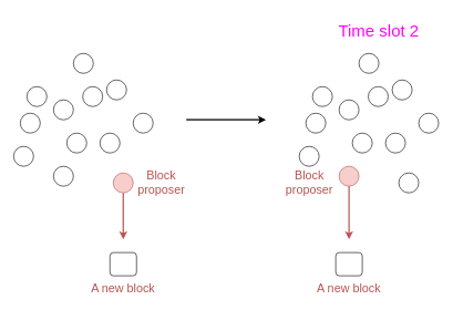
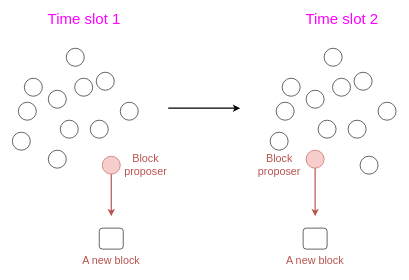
  <mxCell id="0" />
  <mxCell id="1" parent="0" />
  <mxCell id="2" value="" style="ellipse;whiteSpace=wrap;html=1;aspect=fixed;" parent="1" vertex="1"><mxGeometry x="40" y="130" width="30" height="30" as="geometry" /></mxCell>
  <mxCell id="3" value="" style="ellipse;whiteSpace=wrap;html=1;aspect=fixed;" parent="1" vertex="1"><mxGeometry x="30" y="170" width="30" height="30" as="geometry" /></mxCell>
  <mxCell id="4" value="" style="ellipse;whiteSpace=wrap;html=1;aspect=fixed;" parent="1" vertex="1"><mxGeometry x="100" y="200" width="30" height="30" as="geometry" /></mxCell>
  <mxCell id="5" value="" style="ellipse;whiteSpace=wrap;html=1;aspect=fixed;" parent="1" vertex="1"><mxGeometry x="124" y="130" width="30" height="30" as="geometry" /></mxCell>
  <mxCell id="6" value="" style="ellipse;whiteSpace=wrap;html=1;aspect=fixed;" parent="1" vertex="1"><mxGeometry x="80" y="150" width="30" height="30" as="geometry" /></mxCell>
  <mxCell id="7" value="" style="ellipse;whiteSpace=wrap;html=1;aspect=fixed;" parent="1" vertex="1"><mxGeometry x="110" y="80" width="30" height="30" as="geometry" /></mxCell>
  <mxCell id="8" value="" style="ellipse;whiteSpace=wrap;html=1;aspect=fixed;" parent="1" vertex="1"><mxGeometry x="200" y="170" width="30" height="30" as="geometry" /></mxCell>
  <mxCell id="9" value="" style="ellipse;whiteSpace=wrap;html=1;aspect=fixed;" parent="1" vertex="1"><mxGeometry x="150" y="200" width="30" height="30" as="geometry" /></mxCell>
  <mxCell id="10" value="" style="ellipse;whiteSpace=wrap;html=1;aspect=fixed;fillColor=#f8cecc;strokeColor=#b85450;" parent="1" vertex="1"><mxGeometry x="170" y="260" width="30" height="30" as="geometry" /></mxCell>
  <mxCell id="11" value="" style="ellipse;whiteSpace=wrap;html=1;aspect=fixed;" parent="1" vertex="1"><mxGeometry x="80" y="250" width="30" height="30" as="geometry" /></mxCell>
  <mxCell id="12" value="" style="ellipse;whiteSpace=wrap;html=1;aspect=fixed;" parent="1" vertex="1"><mxGeometry x="20" y="220" width="30" height="30" as="geometry" /></mxCell>
  <mxCell id="13" value="" style="ellipse;whiteSpace=wrap;html=1;aspect=fixed;" parent="1" vertex="1"><mxGeometry x="160" y="120" width="30" height="30" as="geometry" /></mxCell>
  <mxCell id="14" value="" style="endArrow=classic;html=1;strokeWidth=2;exitX=0.5;exitY=1;exitDx=0;exitDy=0;fillColor=#f8cecc;strokeColor=#b85450;" parent="1" source="10" edge="1"><mxGeometry width="50" height="50" relative="1" as="geometry"><mxPoint x="165" y="230" as="sourcePoint" /><mxPoint x="185" y="360" as="targetPoint" /></mxGeometry></mxCell>
  <mxCell id="15" value="&lt;font color=&quot;#b85450&quot; style=&quot;font-size: 18px;&quot;&gt;Block proposer&lt;/font&gt;" style="text;html=1;strokeColor=none;fillColor=none;align=center;verticalAlign=middle;whiteSpace=wrap;rounded=0;fontSize=18;" parent="1" vertex="1"><mxGeometry x="200" y="250" width="85" height="50" as="geometry" /></mxCell>
  <mxCell id="16" value="" style="rounded=1;whiteSpace=wrap;html=1;fontColor=#B85450;align=center;" parent="1" vertex="1"><mxGeometry x="165" y="380" width="40" height="35" as="geometry" /></mxCell>
  <mxCell id="17" value="A new block" style="text;html=1;strokeColor=none;fillColor=none;align=center;verticalAlign=middle;whiteSpace=wrap;rounded=0;fontColor=#B85450;fontSize=18;" parent="1" vertex="1"><mxGeometry x="130" y="425" width="110" height="20" as="geometry" /></mxCell>
+ <mxCell id="18" value="Time slot 1" style="text;html=1;strokeColor=none;fillColor=none;align=center;verticalAlign=middle;whiteSpace=wrap;rounded=0;fontColor=#FF00FF;fontSize=25;" vertex="1" parent="1"><mxGeometry x="70" y="20" width="140" height="20" as="geometry" /></mxCell>
  <mxCell id="19" value="" style="endArrow=classic;html=1;fontSize=25;fontColor=#FF00FF;strokeWidth=2;" edge="1" parent="1"><mxGeometry width="50" height="50" relative="1" as="geometry"><mxPoint x="280" y="180" as="sourcePoint" /><mxPoint x="400" y="180" as="targetPoint" /></mxGeometry></mxCell>
  <mxCell id="20" value="" style="ellipse;whiteSpace=wrap;html=1;aspect=fixed;" vertex="1" parent="1"><mxGeometry x="470" y="130" width="30" height="30" as="geometry" /></mxCell>
  <mxCell id="21" value="" style="ellipse;whiteSpace=wrap;html=1;aspect=fixed;" vertex="1" parent="1"><mxGeometry x="460" y="170" width="30" height="30" as="geometry" /></mxCell>
  <mxCell id="22" value="" style="ellipse;whiteSpace=wrap;html=1;aspect=fixed;" vertex="1" parent="1"><mxGeometry x="530" y="200" width="30" height="30" as="geometry" /></mxCell>
  <mxCell id="23" value="" style="ellipse;whiteSpace=wrap;html=1;aspect=fixed;" vertex="1" parent="1"><mxGeometry x="554" y="130" width="30" height="30" as="geometry" /></mxCell>
  <mxCell id="24" value="" style="ellipse;whiteSpace=wrap;html=1;aspect=fixed;" vertex="1" parent="1"><mxGeometry x="510" y="150" width="30" height="30" as="geometry" /></mxCell>
  <mxCell id="25" value="" style="ellipse;whiteSpace=wrap;html=1;aspect=fixed;" vertex="1" parent="1"><mxGeometry x="540" y="80" width="30" height="30" as="geometry" /></mxCell>
  <mxCell id="26" value="" style="ellipse;whiteSpace=wrap;html=1;aspect=fixed;" vertex="1" parent="1"><mxGeometry x="630" y="170" width="30" height="30" as="geometry" /></mxCell>
  <mxCell id="27" value="" style="ellipse;whiteSpace=wrap;html=1;aspect=fixed;" vertex="1" parent="1"><mxGeometry x="580" y="200" width="30" height="30" as="geometry" /></mxCell>
  <mxCell id="28" value="" style="ellipse;whiteSpace=wrap;html=1;aspect=fixed;" vertex="1" parent="1"><mxGeometry x="600" y="260" width="30" height="30" as="geometry" /></mxCell>
  <mxCell id="29" value="" style="ellipse;whiteSpace=wrap;html=1;aspect=fixed;fillColor=#f8cecc;strokeColor=#b85450;" vertex="1" parent="1"><mxGeometry x="510" y="250" width="30" height="30" as="geometry" /></mxCell>
  <mxCell id="30" value="" style="ellipse;whiteSpace=wrap;html=1;aspect=fixed;" vertex="1" parent="1"><mxGeometry x="450" y="220" width="30" height="30" as="geometry" /></mxCell>
  <mxCell id="31" value="" style="ellipse;whiteSpace=wrap;html=1;aspect=fixed;" vertex="1" parent="1"><mxGeometry x="590" y="120" width="30" height="30" as="geometry" /></mxCell>
  <mxCell id="32" value="" style="endArrow=classic;html=1;strokeWidth=2;exitX=0.5;exitY=1;exitDx=0;exitDy=0;fillColor=#f8cecc;strokeColor=#b85450;" edge="1" parent="1" source="29"><mxGeometry width="50" height="50" relative="1" as="geometry"><mxPoint x="595" y="230" as="sourcePoint" /><mxPoint x="525" y="360" as="targetPoint" /></mxGeometry></mxCell>
  <mxCell id="33" value="&lt;font color=&quot;#b85450&quot; style=&quot;font-size: 18px;&quot;&gt;Block proposer&lt;/font&gt;" style="text;html=1;strokeColor=none;fillColor=none;align=center;verticalAlign=middle;whiteSpace=wrap;rounded=0;fontSize=18;" vertex="1" parent="1"><mxGeometry x="422.5" y="250" width="85" height="50" as="geometry" /></mxCell>
  <mxCell id="34" value="" style="rounded=1;whiteSpace=wrap;html=1;fontColor=#B85450;align=center;" vertex="1" parent="1"><mxGeometry x="505" y="380" width="40" height="35" as="geometry" /></mxCell>
  <mxCell id="35" value="A new block" style="text;html=1;strokeColor=none;fillColor=none;align=center;verticalAlign=middle;whiteSpace=wrap;rounded=0;fontColor=#B85450;fontSize=18;" vertex="1" parent="1"><mxGeometry x="470" y="425" width="110" height="20" as="geometry" /></mxCell>
- <mxCell id="36" value="Time slot 2" style="text;html=1;strokeColor=none;fillColor=none;align=center;verticalAlign=middle;whiteSpace=wrap;rounded=0;fontColor=#FF00FF;fontSize=25;" vertex="1" parent="1"><mxGeometry x="500" y="35" width="140" height="20" as="geometry" /></mxCell>
+ <mxCell id="36" value="Time slot 2" style="text;html=1;strokeColor=none;fillColor=none;align=center;verticalAlign=middle;whiteSpace=wrap;rounded=0;fontColor=#FF00FF;fontSize=25;" vertex="1" parent="1"><mxGeometry x="500" y="20" width="140" height="20" as="geometry" /></mxCell>
